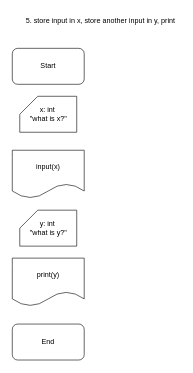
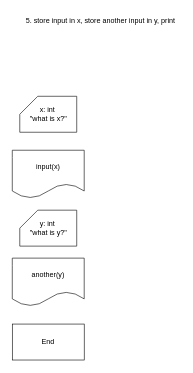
  <mxCell id="0" />
  <mxCell id="1" parent="0" />
- <mxCell id="2" value="Start" style="rounded=1;whiteSpace=wrap;html=1;" vertex="1" parent="1"><mxGeometry x="20" y="80" width="120" height="60" as="geometry" /></mxCell>
- <mxCell id="3" value="End" style="rounded=1;whiteSpace=wrap;html=1;" vertex="1" parent="1"><mxGeometry x="20" y="540" width="120" height="60" as="geometry" /></mxCell>
+ <mxCell id="3" value="End" style="whiteSpace=wrap;html=1;rounded=0;" vertex="1" parent="1"><mxGeometry x="20" y="540" width="120" height="60" as="geometry" /></mxCell>
  <mxCell id="4" value="5. store input in x, store another input in y, print" style="text;html=1;align=center;verticalAlign=middle;whiteSpace=wrap;rounded=0;" vertex="1" parent="1"><mxGeometry x="35" y="20" width="265" height="30" as="geometry" /></mxCell>
  <mxCell id="5" value="input(x)" style="shape=document;whiteSpace=wrap;html=1;boundedLbl=1;" vertex="1" parent="1"><mxGeometry x="20" y="250" width="120" height="80" as="geometry" /></mxCell>
- <mxCell id="6" value="print(y)" style="shape=document;whiteSpace=wrap;html=1;boundedLbl=1;" vertex="1" parent="1"><mxGeometry x="20" y="430" width="120" height="80" as="geometry" /></mxCell>
+ <mxCell id="6" value="another(y)" style="shape=document;whiteSpace=wrap;html=1;boundedLbl=1;" vertex="1" parent="1"><mxGeometry x="20" y="430" width="120" height="80" as="geometry" /></mxCell>
  <mxCell id="7" value="x: int&amp;nbsp;&lt;br&gt;&quot;what is x?&quot;" style="shape=card;whiteSpace=wrap;html=1;" vertex="1" parent="1"><mxGeometry x="32.5" y="160" width="95" height="60" as="geometry" /></mxCell>
  <mxCell id="8" value="y: int&amp;nbsp;&lt;br&gt;&quot;what is y?&quot;" style="shape=card;whiteSpace=wrap;html=1;" vertex="1" parent="1"><mxGeometry x="32.5" y="350" width="95" height="60" as="geometry" /></mxCell>
